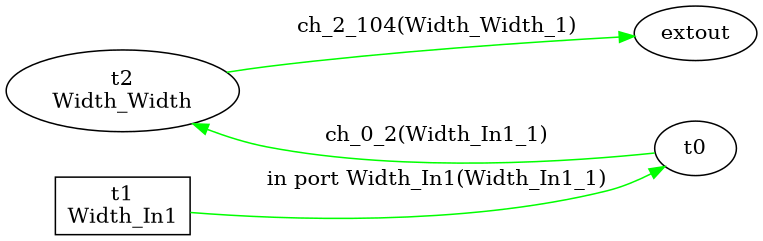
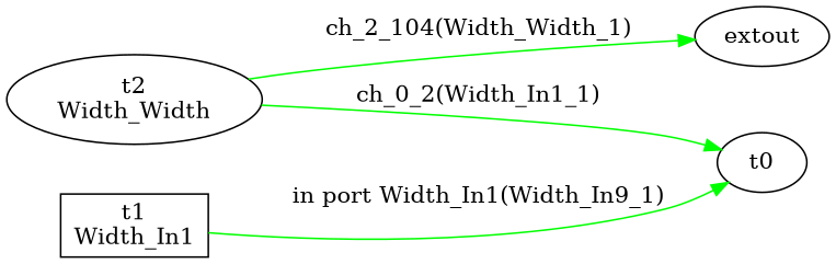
  digraph {
    rankdir=LR
    edge [color=green]
    n1 [label="t2\nWidth_Width"]
    n2 [label=extout]
    t0
    n4 [label="t1\nWidth_In1" shape=box]
    n1 -> n2 [label="ch_2_104(Width_Width_1)"]
-   t0 -> n1 [label="ch_0_2(Width_In1_1)"]
-   n4 -> t0 [label="in port Width_In1(Width_In1_1)"]
+   n1 -> t0 [label="ch_0_2(Width_In1_1)"]
+   n4 -> t0 [label="in port Width_In1(Width_In9_1)"]
  }
